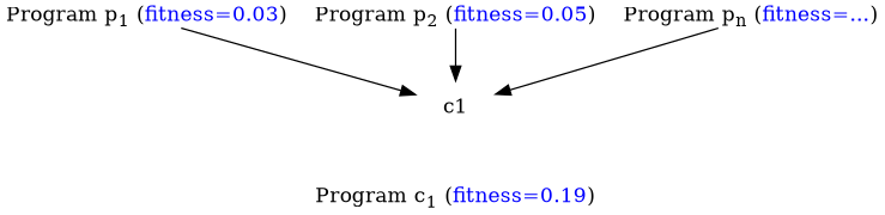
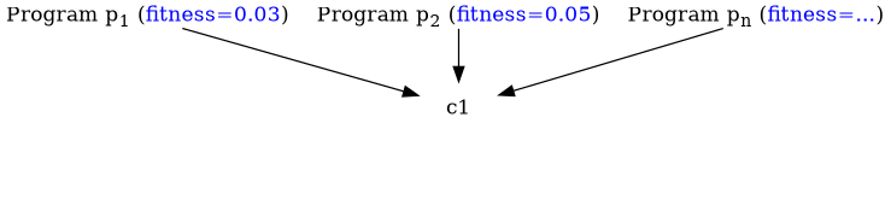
  digraph {
    rankdir=TB
    node [margin=0 shape=plaintext]
    n1 [height=0 label=<Program p<sub>1</sub> (<font color="blue">fitness=0.03</font>)> width=0]
    n2 [height=0 label=<Program p<sub>2</sub> (<font color="blue">fitness=0.05</font>)> width=0]
    n3 [height=0 label=<Program p<sub>n</sub> (<font color="blue">fitness=...</font>)> width=0]
    c1 [shape=none margin=""]
-   n5 [height=0 label=<Program c<sub>1</sub> (<font color="blue">fitness=0.19</font>)> width=0]
    subgraph sub_1 {
      rank=same
      n1
      n2
    }
    subgraph sub_2 {
      rank=same
      n1
      n2
      n3
    }
    n1 -> c1
    n2 -> c1
    n3 -> c1
-   c1 -> n5 [style=invis]
  }
